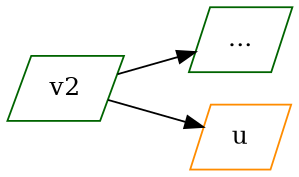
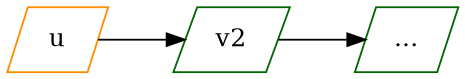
  digraph {
    rankdir=LR
    node [color=darkgreen shape=parallelogram]
    n1 [label="..."]
    u [color=darkorange]
    v2
-   v2 -> u
+   u -> v2
    v2 -> n1
  }
